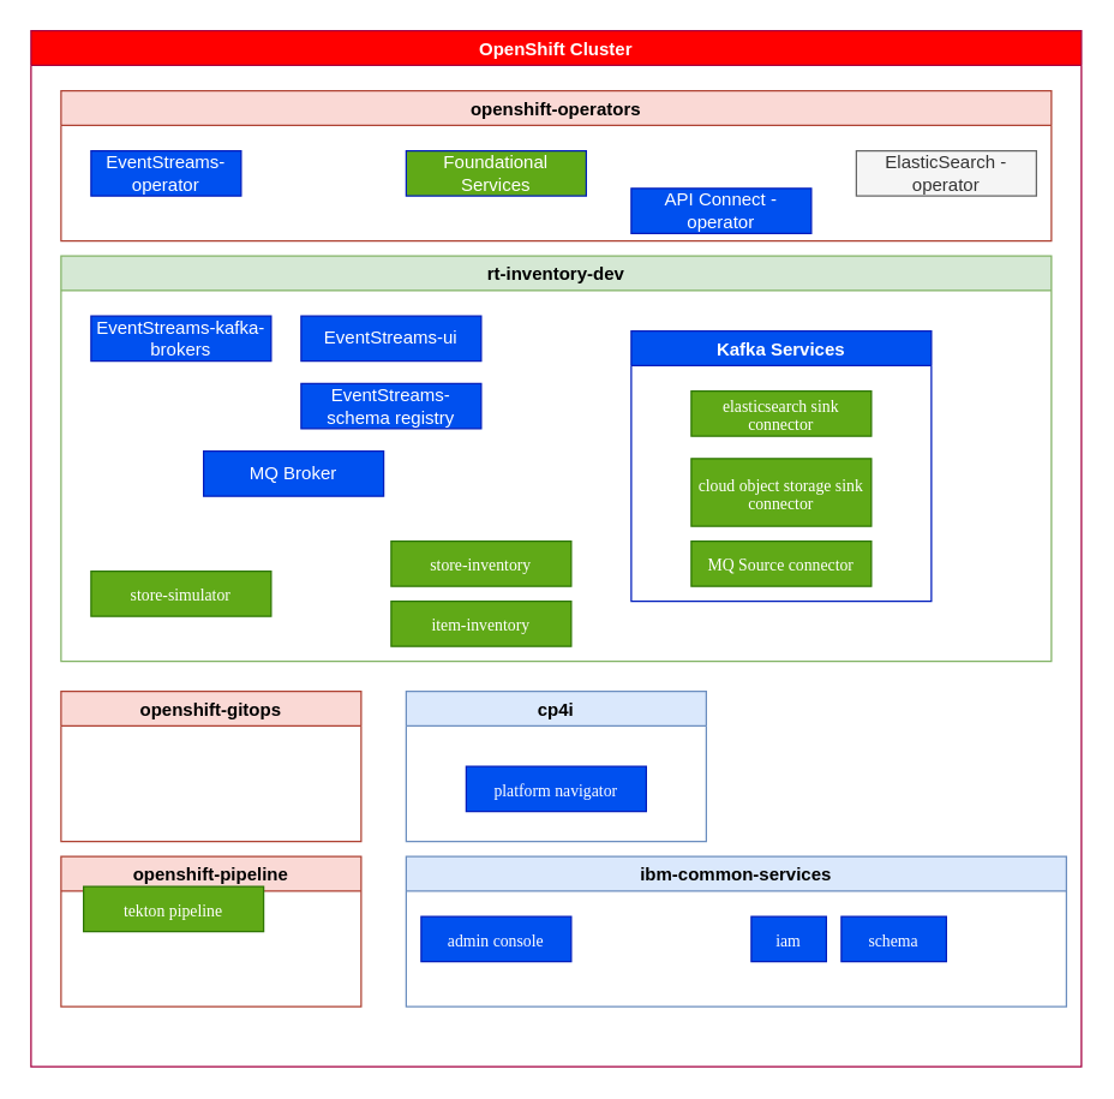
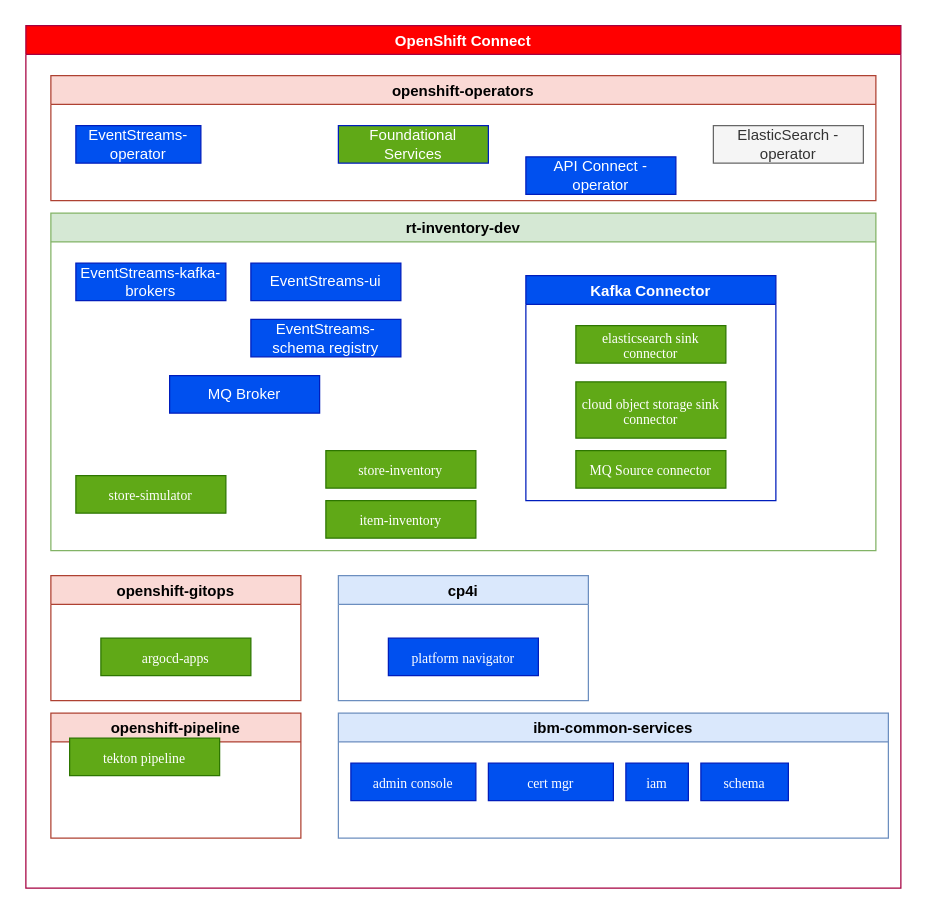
  <mxCell id="0" />
  <mxCell id="1" parent="0" />
- <mxCell id="2" value="OpenShift Cluster" style="swimlane;fillColor=#FF0000;fontColor=#ffffff;strokeColor=#A50040;" parent="1" vertex="1"><mxGeometry x="20" y="20" width="700" height="690" as="geometry" /></mxCell>
+ <mxCell id="2" value="OpenShift Connect" style="swimlane;fillColor=#FF0000;fontColor=#ffffff;strokeColor=#A50040;" parent="1" vertex="1"><mxGeometry x="20" y="20" width="700" height="690" as="geometry" /></mxCell>
  <mxCell id="3" value="openshift-operators" style="swimlane;fillColor=#fad9d5;strokeColor=#ae4132;" parent="2" vertex="1"><mxGeometry x="20" y="40" width="660" height="100" as="geometry" /></mxCell>
  <mxCell id="4" value="EventStreams-operator" style="rounded=0;whiteSpace=wrap;html=1;fillColor=#0050ef;fontColor=#ffffff;strokeColor=#001DBC;" parent="3" vertex="1"><mxGeometry x="20" y="40" width="100" height="30" as="geometry" /></mxCell>
  <mxCell id="5" value="API Connect -operator" style="rounded=0;whiteSpace=wrap;html=1;fillColor=#0050ef;fontColor=#ffffff;strokeColor=#001DBC;" parent="3" vertex="1"><mxGeometry x="380" y="65" width="120" height="30" as="geometry" /></mxCell>
  <mxCell id="6" value="ElasticSearch -operator" style="rounded=0;whiteSpace=wrap;html=1;fillColor=#f5f5f5;fontColor=#333333;strokeColor=#666666;" parent="3" vertex="1"><mxGeometry x="530" y="40" width="120" height="30" as="geometry" /></mxCell>
  <mxCell id="7" value="Foundational Services" style="rounded=0;whiteSpace=wrap;html=1;fillColor=#60a917;fontColor=#ffffff;strokeColor=#001DBC;" vertex="1" parent="3"><mxGeometry x="230" y="40" width="120" height="30" as="geometry" /></mxCell>
  <mxCell id="8" value="rt-inventory-dev" style="swimlane;fillColor=#d5e8d4;strokeColor=#82b366;" parent="2" vertex="1"><mxGeometry x="20" y="150" width="660" height="270" as="geometry" /></mxCell>
  <mxCell id="9" value="EventStreams-kafka-brokers" style="rounded=0;whiteSpace=wrap;html=1;fillColor=#0050ef;fontColor=#ffffff;strokeColor=#001DBC;" parent="8" vertex="1"><mxGeometry x="20" y="40" width="120" height="30" as="geometry" /></mxCell>
  <mxCell id="10" value="&lt;p class=&quot;p1&quot; style=&quot;margin: 0px; font-stretch: normal; font-size: 11px; line-height: normal; font-family: menlo;&quot;&gt;&lt;span class=&quot;s1&quot;&gt;item-inventory&lt;/span&gt;&lt;/p&gt;" style="rounded=0;whiteSpace=wrap;html=1;fillColor=#60a917;fontColor=#FFFFFF;strokeColor=#2D7600;" parent="8" vertex="1"><mxGeometry x="220" y="230" width="120" height="30" as="geometry" /></mxCell>
  <mxCell id="11" value="&lt;p class=&quot;p1&quot; style=&quot;margin: 0px ; font-stretch: normal ; font-size: 11px ; line-height: normal ; font-family: &amp;#34;menlo&amp;#34;&quot;&gt;&lt;span class=&quot;s1&quot;&gt;store-inventory&lt;/span&gt;&lt;/p&gt;" style="rounded=0;whiteSpace=wrap;html=1;fillColor=#60a917;fontColor=#FFFFFF;strokeColor=#2D7600;" parent="8" vertex="1"><mxGeometry x="220" y="190" width="120" height="30" as="geometry" /></mxCell>
  <mxCell id="12" value="&lt;p class=&quot;p1&quot; style=&quot;margin: 0px ; font-stretch: normal ; font-size: 11px ; line-height: normal ; font-family: &amp;#34;menlo&amp;#34;&quot;&gt;&lt;span class=&quot;s1&quot;&gt;store-simulator&lt;/span&gt;&lt;/p&gt;" style="rounded=0;whiteSpace=wrap;html=1;fillColor=#60a917;fontColor=#FFFFFF;strokeColor=#2D7600;" parent="8" vertex="1"><mxGeometry x="20" y="210" width="120" height="30" as="geometry" /></mxCell>
  <mxCell id="13" value="EventStreams-ui" style="rounded=0;whiteSpace=wrap;html=1;fillColor=#0050ef;fontColor=#ffffff;strokeColor=#001DBC;" parent="8" vertex="1"><mxGeometry x="160" y="40" width="120" height="30" as="geometry" /></mxCell>
  <mxCell id="14" value="EventStreams-schema registry" style="rounded=0;whiteSpace=wrap;html=1;fillColor=#0050ef;fontColor=#ffffff;strokeColor=#001DBC;" parent="8" vertex="1"><mxGeometry x="160" y="85" width="120" height="30" as="geometry" /></mxCell>
- <mxCell id="15" value="Kafka Services" style="swimlane;fillColor=#0050ef;strokeColor=#001DBC;fontColor=#ffffff;" parent="8" vertex="1"><mxGeometry x="380" y="50" width="200" height="180" as="geometry" /></mxCell>
+ <mxCell id="15" value="Kafka Connector" style="swimlane;fillColor=#0050ef;strokeColor=#001DBC;fontColor=#ffffff;" parent="8" vertex="1"><mxGeometry x="380" y="50" width="200" height="180" as="geometry" /></mxCell>
  <mxCell id="16" value="&lt;p class=&quot;p1&quot; style=&quot;margin: 0px ; font-stretch: normal ; font-size: 11px ; line-height: normal ; font-family: &amp;#34;menlo&amp;#34;&quot;&gt;&lt;span class=&quot;s1&quot;&gt;elasticsearch sink connector&lt;/span&gt;&lt;/p&gt;" style="rounded=0;whiteSpace=wrap;html=1;fillColor=#60a917;fontColor=#FFFFFF;strokeColor=#2D7600;" parent="15" vertex="1"><mxGeometry x="40" y="40" width="120" height="30" as="geometry" /></mxCell>
  <mxCell id="17" value="&lt;p class=&quot;p1&quot; style=&quot;margin: 0px ; font-stretch: normal ; font-size: 11px ; line-height: normal ; font-family: &amp;#34;menlo&amp;#34;&quot;&gt;&lt;span class=&quot;s1&quot;&gt;cloud object storage sink connector&lt;/span&gt;&lt;/p&gt;" style="rounded=0;whiteSpace=wrap;html=1;fillColor=#60a917;fontColor=#FFFFFF;strokeColor=#2D7600;" parent="15" vertex="1"><mxGeometry x="40" y="85" width="120" height="45" as="geometry" /></mxCell>
  <mxCell id="18" value="&lt;p class=&quot;p1&quot; style=&quot;margin: 0px ; font-stretch: normal ; font-size: 11px ; line-height: normal ; font-family: &amp;#34;menlo&amp;#34;&quot;&gt;&lt;span class=&quot;s1&quot;&gt;MQ Source connector&lt;/span&gt;&lt;/p&gt;" style="rounded=0;whiteSpace=wrap;html=1;fillColor=#60a917;fontColor=#FFFFFF;strokeColor=#2D7600;" parent="15" vertex="1"><mxGeometry x="40" y="140" width="120" height="30" as="geometry" /></mxCell>
  <mxCell id="19" value="MQ Broker" style="rounded=0;whiteSpace=wrap;html=1;fillColor=#0050ef;fontColor=#ffffff;strokeColor=#001DBC;" parent="8" vertex="1"><mxGeometry x="95" y="130" width="120" height="30" as="geometry" /></mxCell>
  <mxCell id="20" value="openshift-gitops" style="swimlane;fillColor=#fad9d5;strokeColor=#ae4132;" parent="2" vertex="1"><mxGeometry x="20" y="440" width="200" height="100" as="geometry" /></mxCell>
+ <mxCell id="21" value="&lt;p class=&quot;p1&quot; style=&quot;margin: 0px ; font-stretch: normal ; font-size: 11px ; line-height: normal ; font-family: &amp;#34;menlo&amp;#34;&quot;&gt;&lt;span class=&quot;s1&quot;&gt;argocd-apps&lt;/span&gt;&lt;/p&gt;" style="rounded=0;whiteSpace=wrap;html=1;fillColor=#60a917;fontColor=#FFFFFF;strokeColor=#2D7600;" parent="20" vertex="1"><mxGeometry x="40" y="50" width="120" height="30" as="geometry" /></mxCell>
  <mxCell id="22" value="openshift-pipeline" style="swimlane;fillColor=#fad9d5;strokeColor=#ae4132;" parent="2" vertex="1"><mxGeometry x="20" y="550" width="200" height="100" as="geometry" /></mxCell>
  <mxCell id="23" value="&lt;p class=&quot;p1&quot; style=&quot;margin: 0px ; font-stretch: normal ; font-size: 11px ; line-height: normal ; font-family: &amp;#34;menlo&amp;#34;&quot;&gt;&lt;span class=&quot;s1&quot;&gt;tekton pipeline&lt;/span&gt;&lt;/p&gt;" style="rounded=0;whiteSpace=wrap;html=1;fillColor=#60a917;fontColor=#FFFFFF;strokeColor=#2D7600;" parent="22" vertex="1"><mxGeometry x="15" y="20" width="120" height="30" as="geometry" /></mxCell>
  <mxCell id="24" value="cp4i" style="swimlane;fillColor=#dae8fc;strokeColor=#6c8ebf;" vertex="1" parent="2"><mxGeometry x="250" y="440" width="200" height="100" as="geometry" /></mxCell>
  <mxCell id="25" value="&lt;p class=&quot;p1&quot; style=&quot;margin: 0px ; font-stretch: normal ; font-size: 11px ; line-height: normal ; font-family: &amp;#34;menlo&amp;#34;&quot;&gt;&lt;span class=&quot;s1&quot;&gt;platform navigator&lt;/span&gt;&lt;/p&gt;" style="rounded=0;whiteSpace=wrap;html=1;fillColor=#0050ef;fontColor=#ffffff;strokeColor=#001DBC;" vertex="1" parent="24"><mxGeometry x="40" y="50" width="120" height="30" as="geometry" /></mxCell>
  <mxCell id="26" value="ibm-common-services" style="swimlane;fillColor=#dae8fc;strokeColor=#6c8ebf;" vertex="1" parent="2"><mxGeometry x="250" y="550" width="440" height="100" as="geometry" /></mxCell>
  <mxCell id="27" value="&lt;p class=&quot;p1&quot; style=&quot;margin: 0px ; font-stretch: normal ; font-size: 11px ; line-height: normal ; font-family: &amp;#34;menlo&amp;#34;&quot;&gt;&lt;span class=&quot;s1&quot;&gt;admin console&lt;/span&gt;&lt;/p&gt;" style="rounded=0;whiteSpace=wrap;html=1;fillColor=#0050ef;fontColor=#ffffff;strokeColor=#001DBC;" vertex="1" parent="26"><mxGeometry x="10" y="40" width="100" height="30" as="geometry" /></mxCell>
+ <mxCell id="28" value="&lt;p class=&quot;p1&quot; style=&quot;margin: 0px ; font-stretch: normal ; font-size: 11px ; line-height: normal ; font-family: &amp;#34;menlo&amp;#34;&quot;&gt;&lt;span class=&quot;s1&quot;&gt;cert mgr&lt;/span&gt;&lt;/p&gt;" style="rounded=0;whiteSpace=wrap;html=1;fillColor=#0050ef;fontColor=#ffffff;strokeColor=#001DBC;" vertex="1" parent="26"><mxGeometry x="120" y="40" width="100" height="30" as="geometry" /></mxCell>
  <mxCell id="29" value="&lt;p class=&quot;p1&quot; style=&quot;margin: 0px ; font-stretch: normal ; font-size: 11px ; line-height: normal ; font-family: &amp;#34;menlo&amp;#34;&quot;&gt;&lt;span class=&quot;s1&quot;&gt;iam&lt;/span&gt;&lt;/p&gt;" style="rounded=0;whiteSpace=wrap;html=1;fillColor=#0050ef;fontColor=#ffffff;strokeColor=#001DBC;" vertex="1" parent="26"><mxGeometry x="230" y="40" width="50" height="30" as="geometry" /></mxCell>
  <mxCell id="30" value="&lt;p class=&quot;p1&quot; style=&quot;margin: 0px ; font-stretch: normal ; font-size: 11px ; line-height: normal ; font-family: &amp;#34;menlo&amp;#34;&quot;&gt;&lt;span class=&quot;s1&quot;&gt;schema&lt;/span&gt;&lt;/p&gt;" style="rounded=0;whiteSpace=wrap;html=1;fillColor=#0050ef;fontColor=#ffffff;strokeColor=#001DBC;" vertex="1" parent="26"><mxGeometry x="290" y="40" width="70" height="30" as="geometry" /></mxCell>
